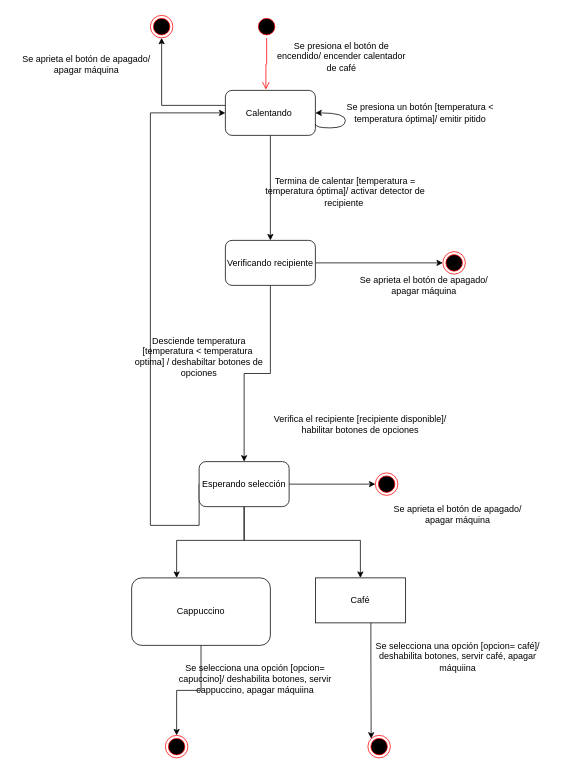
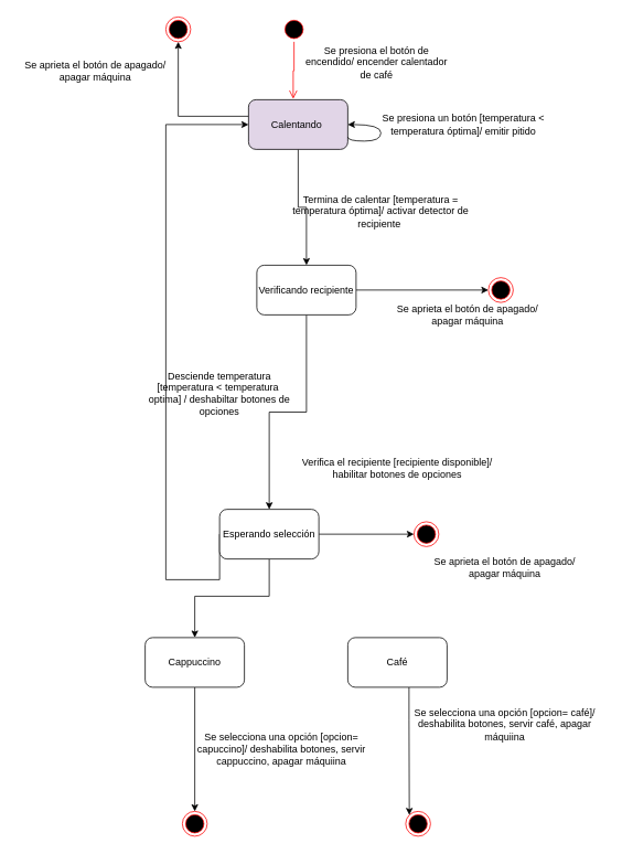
  <mxCell id="0" />
  <mxCell id="1" parent="0" />
  <mxCell id="2" style="edgeStyle=orthogonalEdgeStyle;rounded=0;orthogonalLoop=1;jettySize=auto;html=1;entryX=0.5;entryY=0;entryDx=0;entryDy=0;" edge="1" parent="1" source="4" target="12"><mxGeometry relative="1" as="geometry" /></mxCell>
  <mxCell id="3" style="edgeStyle=orthogonalEdgeStyle;rounded=0;orthogonalLoop=1;jettySize=auto;html=1;" edge="1" parent="1" source="4" target="29"><mxGeometry relative="1" as="geometry"><Array as="points"><mxPoint x="215" y="140" /></Array></mxGeometry></mxCell>
- <mxCell id="4" value="Calentando&amp;nbsp;" style="rounded=1;whiteSpace=wrap;html=1;" vertex="1" parent="1"><mxGeometry x="300" y="120" width="120" height="60" as="geometry" /></mxCell>
+ <mxCell id="4" value="Calentando&amp;nbsp;" style="rounded=1;whiteSpace=wrap;html=1;fillColor=#e1d5e7;" vertex="1" parent="1"><mxGeometry x="300" y="120" width="120" height="60" as="geometry" /></mxCell>
  <mxCell id="5" style="edgeStyle=orthogonalEdgeStyle;rounded=0;orthogonalLoop=1;jettySize=auto;html=1;exitX=0;exitY=0.5;exitDx=0;exitDy=0;" edge="1" parent="1" source="9"><mxGeometry relative="1" as="geometry"><mxPoint x="300" y="840" as="sourcePoint" /><mxPoint x="300" y="150" as="targetPoint" /><Array as="points"><mxPoint x="200" y="700" /><mxPoint x="200" y="150" /></Array></mxGeometry></mxCell>
  <mxCell id="6" style="edgeStyle=orthogonalEdgeStyle;rounded=0;orthogonalLoop=1;jettySize=auto;html=1;" edge="1" parent="1" source="9" target="23"><mxGeometry relative="1" as="geometry"><Array as="points"><mxPoint x="235" y="720" /></Array></mxGeometry></mxCell>
- <mxCell id="7" style="edgeStyle=orthogonalEdgeStyle;rounded=0;orthogonalLoop=1;jettySize=auto;html=1;entryX=0.5;entryY=0;entryDx=0;entryDy=0;" edge="1" parent="1" source="9" target="25"><mxGeometry relative="1" as="geometry"><Array as="points"><mxPoint x="480" y="720" /></Array></mxGeometry></mxCell>
  <mxCell id="8" style="edgeStyle=orthogonalEdgeStyle;rounded=0;orthogonalLoop=1;jettySize=auto;html=1;" edge="1" parent="1" source="9" target="33"><mxGeometry relative="1" as="geometry" /></mxCell>
  <mxCell id="9" value="Esperando selección" style="rounded=1;whiteSpace=wrap;html=1;" vertex="1" parent="1"><mxGeometry x="265" y="615" width="120" height="60" as="geometry" /></mxCell>
  <mxCell id="10" style="edgeStyle=orthogonalEdgeStyle;rounded=0;orthogonalLoop=1;jettySize=auto;html=1;" edge="1" parent="1" source="12" target="9"><mxGeometry relative="1" as="geometry"><mxPoint x="360" y="600" as="targetPoint" /></mxGeometry></mxCell>
  <mxCell id="11" style="edgeStyle=orthogonalEdgeStyle;rounded=0;orthogonalLoop=1;jettySize=auto;html=1;entryX=0;entryY=0.5;entryDx=0;entryDy=0;" edge="1" parent="1" source="12" target="31"><mxGeometry relative="1" as="geometry" /></mxCell>
- <mxCell id="12" value="Verificando recipiente" style="rounded=1;whiteSpace=wrap;html=1;" vertex="1" parent="1"><mxGeometry x="300" y="320" width="120" height="60" as="geometry" /></mxCell>
+ <mxCell id="12" value="Verificando recipiente" style="rounded=1;whiteSpace=wrap;html=1;" vertex="1" parent="1"><mxGeometry x="310" y="320" width="120" height="60" as="geometry" /></mxCell>
  <mxCell id="13" value="" style="ellipse;html=1;shape=endState;fillColor=#000000;strokeColor=#ff0000;" vertex="1" parent="1"><mxGeometry x="220" y="980" width="30" height="30" as="geometry" /></mxCell>
  <mxCell id="14" value="" style="ellipse;html=1;shape=endState;fillColor=#000000;strokeColor=#ff0000;" vertex="1" parent="1"><mxGeometry x="490" y="980" width="30" height="30" as="geometry" /></mxCell>
  <mxCell id="15" value="" style="ellipse;html=1;shape=startState;fillColor=#000000;strokeColor=#ff0000;" vertex="1" parent="1"><mxGeometry x="340" y="20" width="30" height="30" as="geometry" /></mxCell>
  <mxCell id="16" value="" style="edgeStyle=orthogonalEdgeStyle;html=1;verticalAlign=bottom;endArrow=open;endSize=8;strokeColor=#ff0000;rounded=0;entryX=0.45;entryY=-0.017;entryDx=0;entryDy=0;entryPerimeter=0;" edge="1" source="15" parent="1" target="4"><mxGeometry relative="1" as="geometry"><mxPoint x="355" y="110" as="targetPoint" /></mxGeometry></mxCell>
  <mxCell id="17" value="Se presiona el botón de encendido/ encender calentador de café" style="text;html=1;strokeColor=none;fillColor=none;align=center;verticalAlign=middle;whiteSpace=wrap;rounded=0;" vertex="1" parent="1"><mxGeometry x="360" y="60" width="190" height="30" as="geometry" /></mxCell>
  <mxCell id="18" value="" style="curved=1;endArrow=classic;html=1;rounded=0;edgeStyle=orthogonalEdgeStyle;exitX=1;exitY=0.75;exitDx=0;exitDy=0;" edge="1" parent="1" source="4" target="4"><mxGeometry width="50" height="50" relative="1" as="geometry"><mxPoint x="440" y="170" as="sourcePoint" /><mxPoint x="490" y="120" as="targetPoint" /><Array as="points"><mxPoint x="420" y="170" /><mxPoint x="460" y="170" /><mxPoint x="460" y="150" /></Array></mxGeometry></mxCell>
  <mxCell id="19" value="Se presiona un botón [temperatura &amp;lt; temperatura óptima]/ emitir pitido" style="text;html=1;strokeColor=none;fillColor=none;align=center;verticalAlign=middle;whiteSpace=wrap;rounded=0;" vertex="1" parent="1"><mxGeometry x="440" y="135" width="240" height="30" as="geometry" /></mxCell>
  <mxCell id="20" value="Termina de calentar [temperatura = temperatura óptima]/ activar detector de recipiente&amp;nbsp;" style="text;html=1;strokeColor=none;fillColor=none;align=center;verticalAlign=middle;whiteSpace=wrap;rounded=0;" vertex="1" parent="1"><mxGeometry x="340" y="240" width="240" height="30" as="geometry" /></mxCell>
  <mxCell id="21" value="Verifica el recipiente [recipiente disponible]/ habilitar botones de opciones" style="text;html=1;strokeColor=none;fillColor=none;align=center;verticalAlign=middle;whiteSpace=wrap;rounded=0;" vertex="1" parent="1"><mxGeometry x="360" y="550" width="240" height="30" as="geometry" /></mxCell>
  <mxCell id="22" style="edgeStyle=orthogonalEdgeStyle;rounded=0;orthogonalLoop=1;jettySize=auto;html=1;entryX=0.5;entryY=0;entryDx=0;entryDy=0;" edge="1" parent="1" source="23" target="13"><mxGeometry relative="1" as="geometry" /></mxCell>
- <mxCell id="23" value="Cappuccino" style="rounded=1;whiteSpace=wrap;html=1;" vertex="1" parent="1"><mxGeometry x="175" y="770" width="185" height="90" as="geometry" /></mxCell>
+ <mxCell id="23" value="Cappuccino" style="rounded=1;whiteSpace=wrap;html=1;" vertex="1" parent="1"><mxGeometry x="175" y="770" width="120" height="60" as="geometry" /></mxCell>
  <mxCell id="24" style="edgeStyle=orthogonalEdgeStyle;rounded=0;orthogonalLoop=1;jettySize=auto;html=1;entryX=0;entryY=0;entryDx=0;entryDy=0;" edge="1" parent="1" source="25" target="14"><mxGeometry relative="1" as="geometry"><Array as="points"><mxPoint x="494" y="870" /><mxPoint x="494" y="870" /></Array></mxGeometry></mxCell>
- <mxCell id="25" value="Café" style="whiteSpace=wrap;html=1;rounded=0;" vertex="1" parent="1"><mxGeometry x="420" y="770" width="120" height="60" as="geometry" /></mxCell>
+ <mxCell id="25" value="Café" style="rounded=1;whiteSpace=wrap;html=1;" vertex="1" parent="1"><mxGeometry x="420" y="770" width="120" height="60" as="geometry" /></mxCell>
  <mxCell id="26" value="Se selecciona una opción [opcion= café]/ deshabilita botones, servir café, apagar máquiina" style="text;html=1;strokeColor=none;fillColor=none;align=center;verticalAlign=middle;whiteSpace=wrap;rounded=0;" vertex="1" parent="1"><mxGeometry x="490" y="860" width="240" height="30" as="geometry" /></mxCell>
  <mxCell id="27" value="Se selecciona una opción [opcion= capuccino]/ deshabilita botones, servir cappuccino, apagar máquiina" style="text;html=1;strokeColor=none;fillColor=none;align=center;verticalAlign=middle;whiteSpace=wrap;rounded=0;" vertex="1" parent="1"><mxGeometry x="220" y="890" width="240" height="30" as="geometry" /></mxCell>
  <mxCell id="28" value="Desciende temperatura [temperatura &amp;lt; temperatura&amp;nbsp;&lt;br&gt;optima] / deshabiltar botones de opciones" style="text;html=1;strokeColor=none;fillColor=none;align=center;verticalAlign=middle;whiteSpace=wrap;rounded=0;" vertex="1" parent="1"><mxGeometry x="170" y="460" width="190" height="30" as="geometry" /></mxCell>
  <mxCell id="29" value="" style="ellipse;html=1;shape=endState;fillColor=#000000;strokeColor=#ff0000;" vertex="1" parent="1"><mxGeometry x="200" y="20" width="30" height="30" as="geometry" /></mxCell>
  <mxCell id="30" value="Se aprieta el botón de apagado/ apagar máquina" style="text;html=1;strokeColor=none;fillColor=none;align=center;verticalAlign=middle;whiteSpace=wrap;rounded=0;" vertex="1" parent="1"><mxGeometry x="20" y="70" width="190" height="30" as="geometry" /></mxCell>
  <mxCell id="31" value="" style="ellipse;html=1;shape=endState;fillColor=#000000;strokeColor=#ff0000;" vertex="1" parent="1"><mxGeometry x="590" y="335" width="30" height="30" as="geometry" /></mxCell>
  <mxCell id="32" value="Se aprieta el botón de apagado/ apagar máquina" style="text;html=1;strokeColor=none;fillColor=none;align=center;verticalAlign=middle;whiteSpace=wrap;rounded=0;" vertex="1" parent="1"><mxGeometry x="470" y="365" width="190" height="30" as="geometry" /></mxCell>
  <mxCell id="33" value="" style="ellipse;html=1;shape=endState;fillColor=#000000;strokeColor=#ff0000;" vertex="1" parent="1"><mxGeometry x="500" y="630" width="30" height="30" as="geometry" /></mxCell>
  <mxCell id="34" value="Se aprieta el botón de apagado/ apagar máquina" style="text;html=1;strokeColor=none;fillColor=none;align=center;verticalAlign=middle;whiteSpace=wrap;rounded=0;" vertex="1" parent="1"><mxGeometry x="515" y="670" width="190" height="30" as="geometry" /></mxCell>
